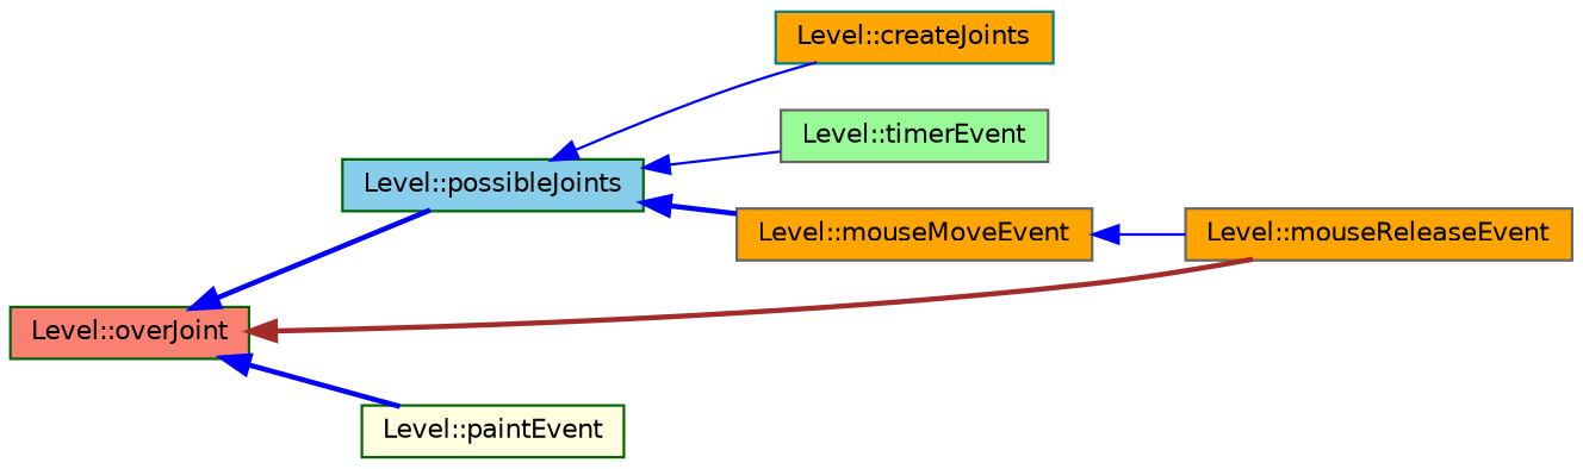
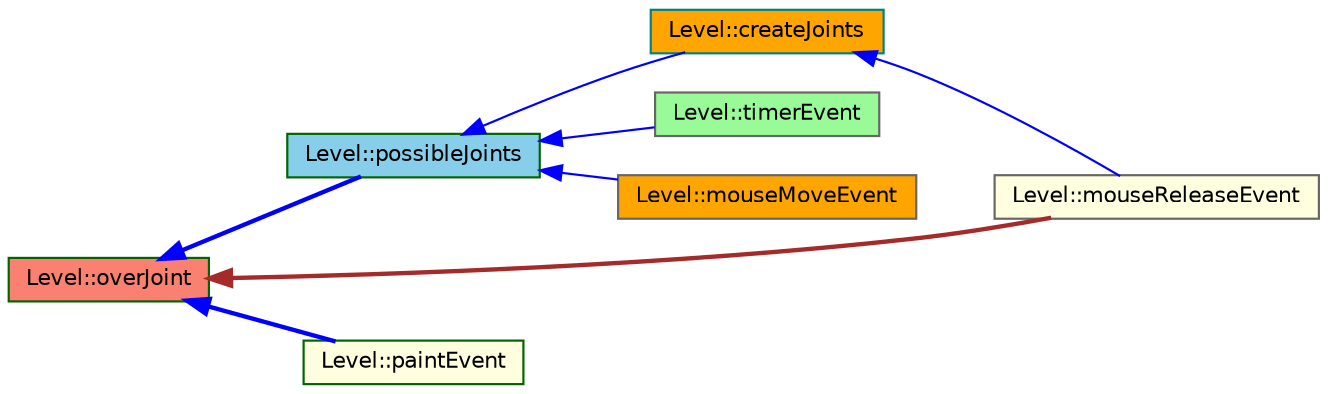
  digraph {
    rankdir=LR
    node [color=darkgreen fillcolor=lightyellow fontname=Helvetica fontsize=10 shape=record style=filled]
    edge [color=blue dir=back fontname=Helvetica fontsize=10 labelfontname=Helvetica labelfontsize=10 style=bold]
    n1 [fillcolor=salmon fontcolor=black height=0.2 label="Level::overJoint" width=0.4]
    n2 [fillcolor=skyblue height=0.2 label="Level::possibleJoints" width=0.4]
-   n3 [color=gray40 fillcolor=orange height=0.2 label="Level::mouseReleaseEvent" width=0.4]
+   n3 [color=gray40 height=0.2 label="Level::mouseReleaseEvent" width=0.4]
    n4 [height=0.2 label="Level::paintEvent" width=0.4]
    n5 [color=teal fillcolor=orange height=0.2 label="Level::createJoints" width=0.4]
    n6 [color=gray40 fillcolor=palegreen height=0.2 label="Level::timerEvent" width=0.4]
    n7 [color=gray40 fillcolor=orange height=0.2 label="Level::mouseMoveEvent" width=0.4]
    n1 -> n2
    n1 -> n3 [color=brown]
    n1 -> n4
    n2 -> n5 [style=solid]
    n2 -> n6 [style=solid]
-   n2 -> n7
-   n7 -> n3 [style=solid]
+   n2 -> n7 [style=solid]
+   n5 -> n3 [style=solid]
  }
